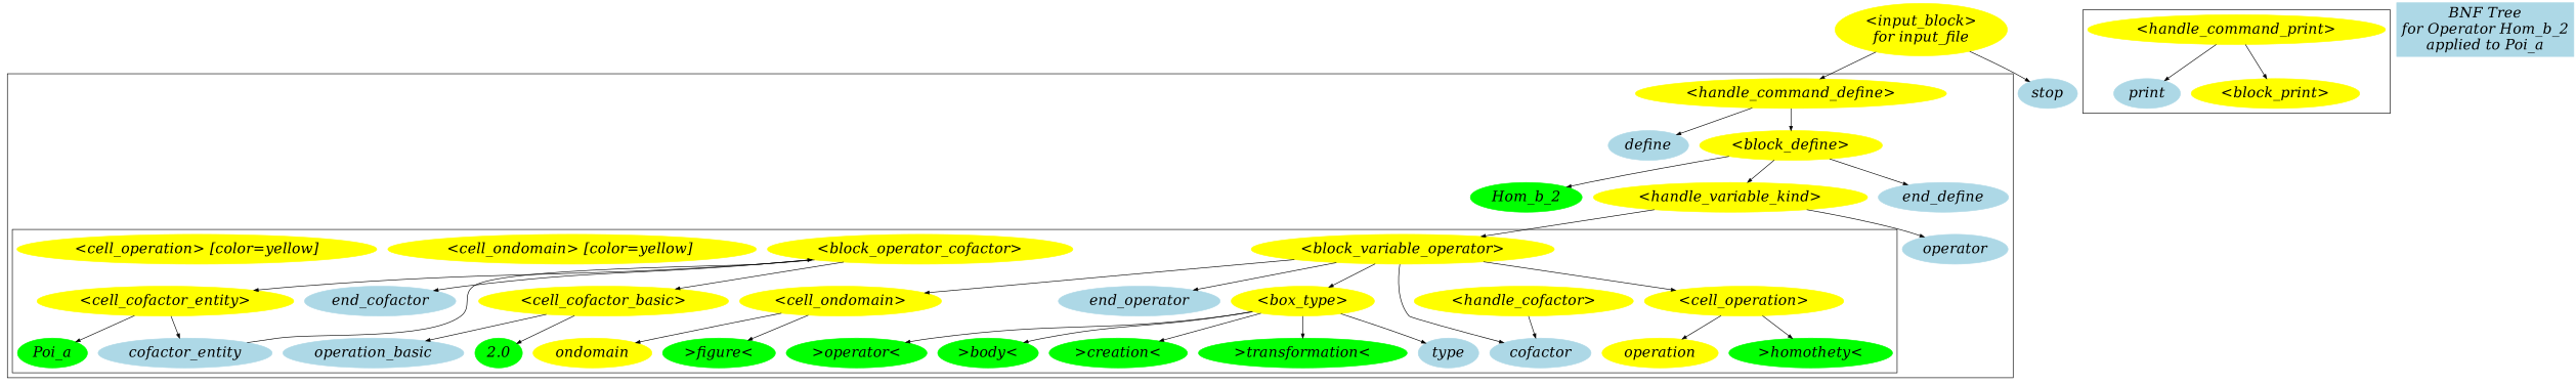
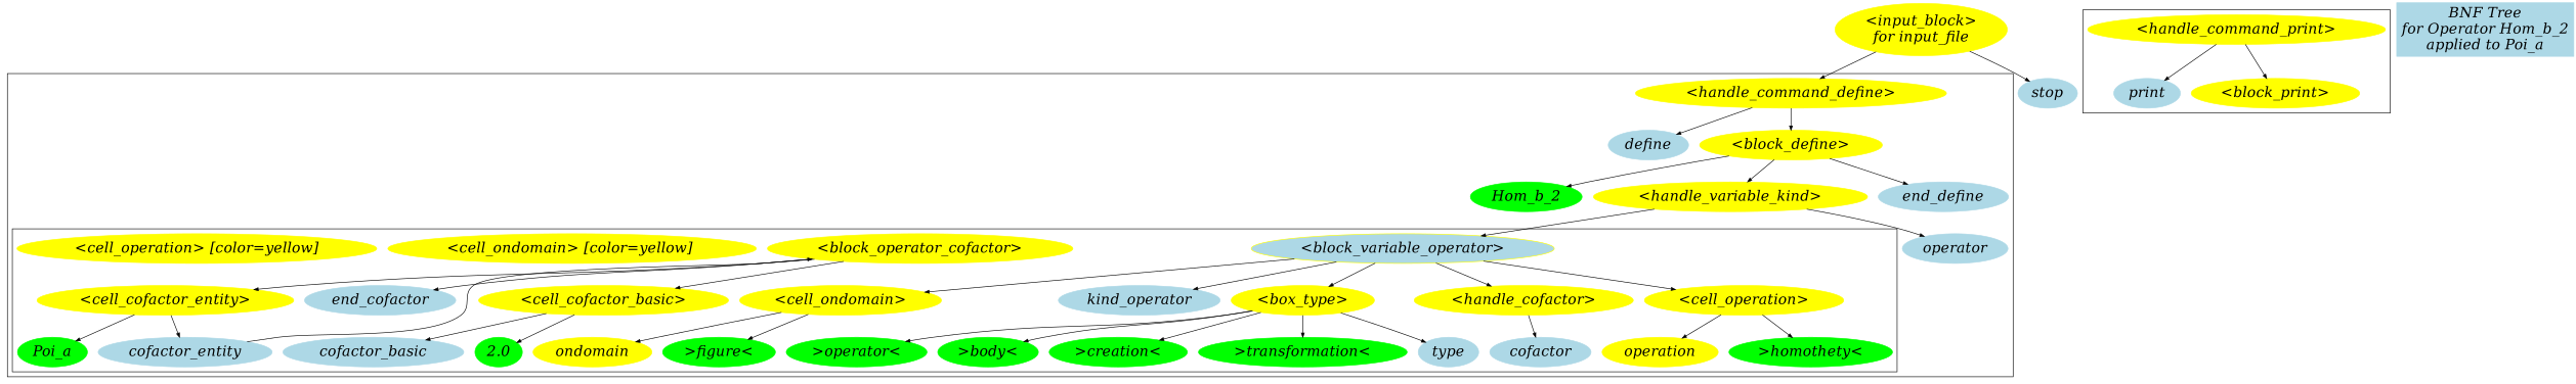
  digraph {
    node [color=yellow fontcolor=black fontname="Palatino-Italic" fontsize=24 style=filled]
    edge [arrowsize=0.7 dir=down fontname="Bitstream Vera Sans" fontsize=12]
-   cofactor_basic [color=lightblue label=operation_basic]
+   cofactor_basic [color=lightblue]
    "<cell_cofactor_basic>"
    2.0 [color=green]
    cofactor_entity [color=lightblue]
    "<cell_cofactor_entity>"
    Poi_a [color=green]
    type [color=lightblue]
    ">operator<" [color=green]
    ">body<" [color=green]
    ">creation<" [color=green]
    ">transformation<" [color=green]
    cofactor [color=lightblue]
-   "<block_variable_operator>"
+   "<block_variable_operator>" [fillcolor=lightblue]
    "<box_type>"
    "<handle_cofactor>"
    "<cell_operation>"
    "<cell_ondomain>"
-   end_operator [color=lightblue]
+   end_operator [color=lightblue label=kind_operator]
    "<block_operator_cofactor>"
    end_cofactor [color=lightblue]
    "<cell_ondomain> [color=yellow] "
    "<cell_operation> [color=yellow]"
    operation
    ">homothety<" [color=green]
    ondomain
    ">figure<" [color=green]
    Hom_b_2 [color=green]
    define [color=lightblue]
    "<handle_command_define>"
    "<block_define>"
    operator [color=lightblue]
    "<handle_variable_kind>"
    end_define [color=lightblue]
    print [color=lightblue]
    "<handle_command_print>"
    "<block_print>"
    n37 [color=lightblue label="BNF Tree\nfor Operator Hom_b_2\napplied to Poi_a\n" shape=record]
    stop [color=lightblue]
    "<input_block>\nfor input_file"
    subgraph cluster_1 {
      Hom_b_2
      define
      "<handle_command_define>"
      "<block_define>"
      operator
      "<handle_variable_kind>"
      end_define
      subgraph cluster_2 {
        cofactor_basic
        "<cell_cofactor_basic>"
        2.0
        cofactor_entity
        "<cell_cofactor_entity>"
        Poi_a
        type
        ">operator<"
        ">body<"
        ">creation<"
        ">transformation<"
        cofactor
        "<block_variable_operator>"
        "<box_type>"
        "<handle_cofactor>"
        "<cell_operation>"
        "<cell_ondomain>"
        end_operator
        "<block_operator_cofactor>"
        end_cofactor
        "<cell_ondomain> [color=yellow] "
        "<cell_operation> [color=yellow]"
        operation
        ">homothety<"
        ondomain
        ">figure<"
      }
    }
    subgraph cluster_3 {
      print
      "<handle_command_print>"
      "<block_print>"
    }
    "<cell_cofactor_basic>" -> cofactor_basic
    "<cell_cofactor_basic>" -> 2.0
    cofactor_entity -> "<block_operator_cofactor>"
    "<cell_cofactor_entity>" -> cofactor_entity
    "<cell_cofactor_entity>" -> Poi_a
    "<block_variable_operator>" -> "<box_type>"
-   "<block_variable_operator>" -> cofactor
+   "<block_variable_operator>" -> "<handle_cofactor>"
    "<block_variable_operator>" -> "<cell_operation>"
    "<block_variable_operator>" -> "<cell_ondomain>"
    "<block_variable_operator>" -> end_operator
    "<box_type>" -> type
    "<box_type>" -> ">operator<"
    "<box_type>" -> ">body<"
    "<box_type>" -> ">creation<"
    "<box_type>" -> ">transformation<"
    "<handle_cofactor>" -> cofactor
    "<cell_operation>" -> operation
    "<cell_operation>" -> ">homothety<"
    "<cell_ondomain>" -> ondomain
    "<cell_ondomain>" -> ">figure<"
    "<block_operator_cofactor>" -> "<cell_cofactor_basic>"
    "<block_operator_cofactor>" -> "<cell_cofactor_entity>"
    "<block_operator_cofactor>" -> end_cofactor
    "<handle_command_define>" -> define
    "<handle_command_define>" -> "<block_define>"
    "<block_define>" -> Hom_b_2
    "<block_define>" -> "<handle_variable_kind>"
    "<block_define>" -> end_define
    "<handle_variable_kind>" -> "<block_variable_operator>"
    "<handle_variable_kind>" -> operator
    "<handle_command_print>" -> print
    "<handle_command_print>" -> "<block_print>"
    "<input_block>\nfor input_file" -> "<handle_command_define>"
    "<input_block>\nfor input_file" -> stop
  }
